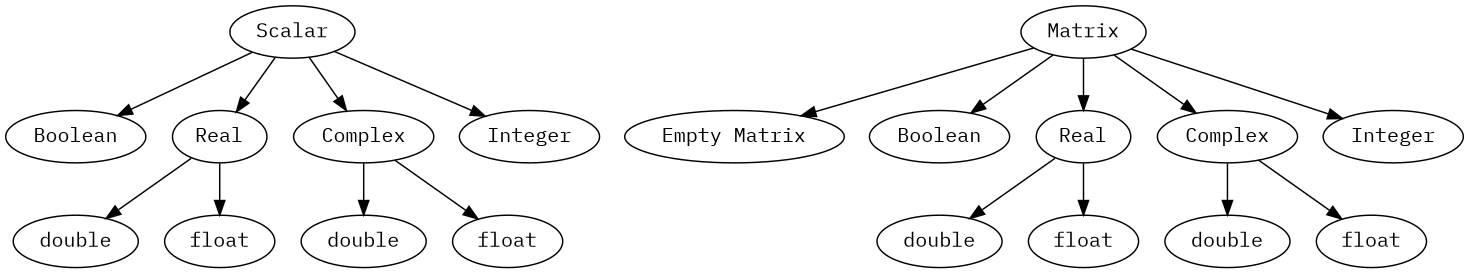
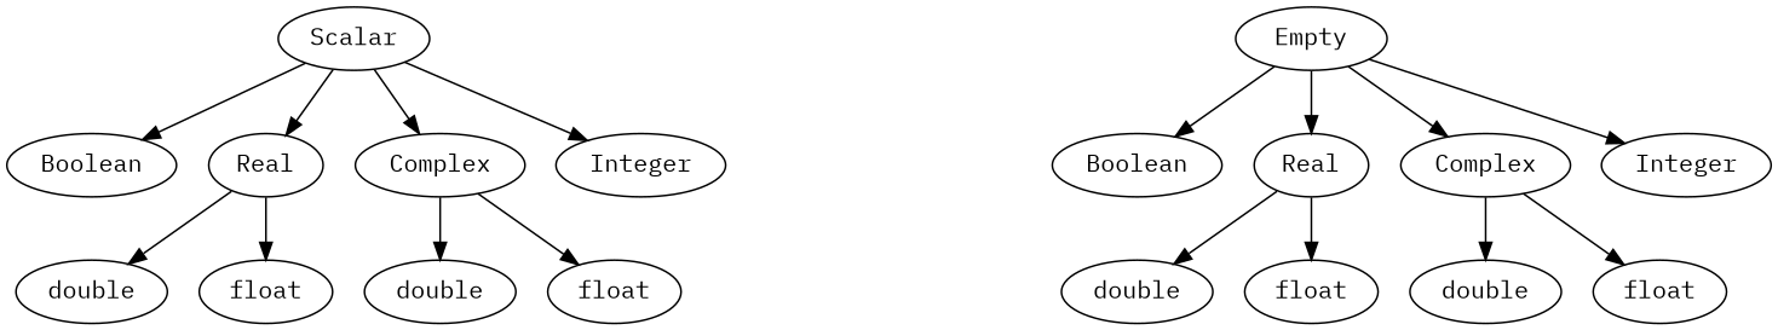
  digraph {
    fontname="IBM Plex Mono"
    node [fontname="IBM Plex Mono"]
    edge [fontname="IBM Plex Mono"]
    n1 [label=Scalar]
    n2 [label=Boolean]
    n3 [label=Real]
    n4 [label=Complex]
    n5 [label=Integer]
-   n6 [label=Matrix]
-   n7 [label="Empty Matrix"]
+   n6 [label=Empty]
    n8 [label=Boolean]
    n9 [label=Real]
    n10 [label=Complex]
    n11 [label=Integer]
    n12 [label=double]
    n13 [label=float]
    n14 [label=double]
    n15 [label=float]
    n16 [label=double]
    n17 [label=float]
    n18 [label=double]
    n19 [label=float]
    n1 -> n2
    n1 -> n3
    n1 -> n4
    n1 -> n5
    n3 -> n12
    n3 -> n13
    n4 -> n14
    n4 -> n15
-   n6 -> n7
    n6 -> n8
    n6 -> n9
    n6 -> n10
    n6 -> n11
    n9 -> n16
    n9 -> n17
    n10 -> n18
    n10 -> n19
  }
